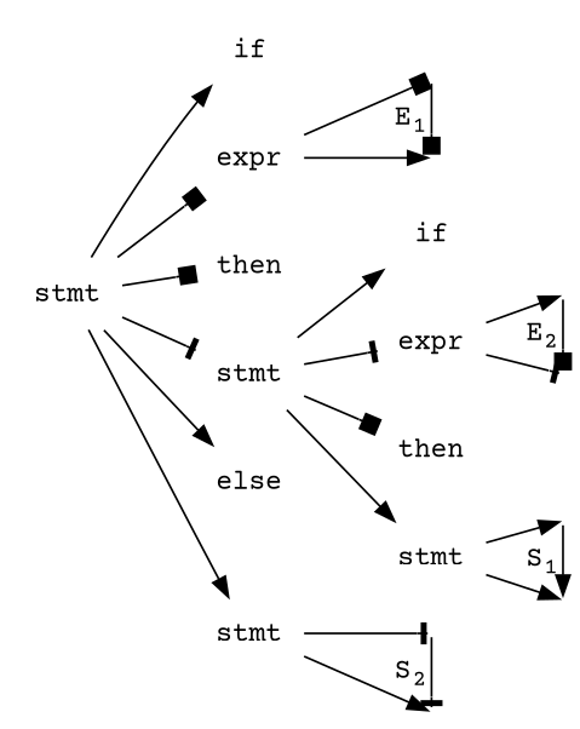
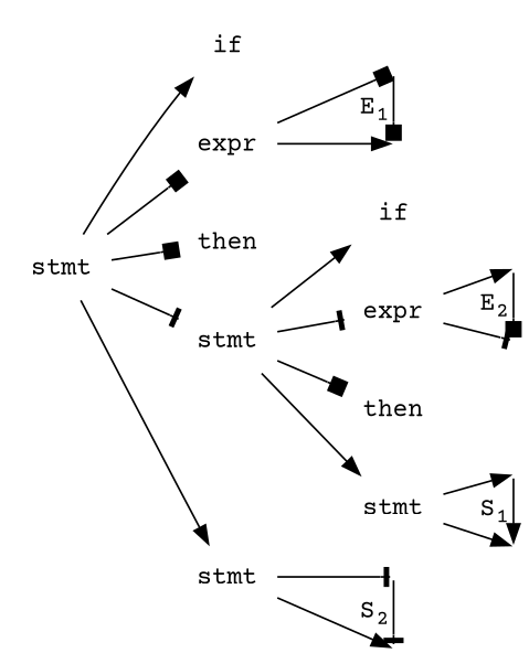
  digraph {
    rankdir=LR
    fontname="Courier Prime"
    node [shape=none fontname="Courier Prime"]
    edge [arrowhead=normal fontname="Courier Prime"]
    i0 [shape=point style=invis]
    i1 [shape=point style=invis]
    i2 [shape=point style=invis]
    i3 [shape=point style=invis]
    i4 [shape=point style=invis]
    i5 [shape=point style=invis]
    i6 [shape=point style=invis]
    i7 [shape=point style=invis]
    n9 [label=stmt color=purple]
    n10 [label=if color=red]
    n11 [label=expr color=red]
    n12 [label=then color=red]
    n13 [label=stmt color=red]
-   n14 [label=else color=red]
    n15 [label=stmt color=purple]
    n16 [label=if color=red]
    n17 [label=expr color=red]
    n18 [label=then color=red]
    n19 [label=stmt color=purple]
    subgraph sub_1 {
      rank=same
      i0
      i1
      i2
      i3
    }
    subgraph sub_2 {
      rank=same
      i4
      i5
      i6
      i7
    }
    i0 -> i1 [arrowhead=box label=<E<SUB>1</SUB>>]
    i2 -> i3 [arrowhead=tee label=<S<SUB>2</SUB>>]
    i4 -> i5 [arrowhead=box label=<E<SUB>2</SUB>>]
    i6 -> i7 [label=<S<SUB>1</SUB>>]
    n9 -> n10
    n9 -> n11 [arrowhead=box]
    n9 -> n12 [arrowhead=box]
    n9 -> n13 [arrowhead=tee]
-   n9 -> n14
    n9 -> n15
    n11 -> i0 [arrowhead=box]
    n11 -> i1
    n13 -> n16
    n13 -> n17 [arrowhead=tee]
    n13 -> n18 [arrowhead=box]
    n13 -> n19
    n15 -> i2 [arrowhead=tee]
    n15 -> i3
    n17 -> i4
    n17 -> i5 [arrowhead=tee]
    n19 -> i6
    n19 -> i7
  }
